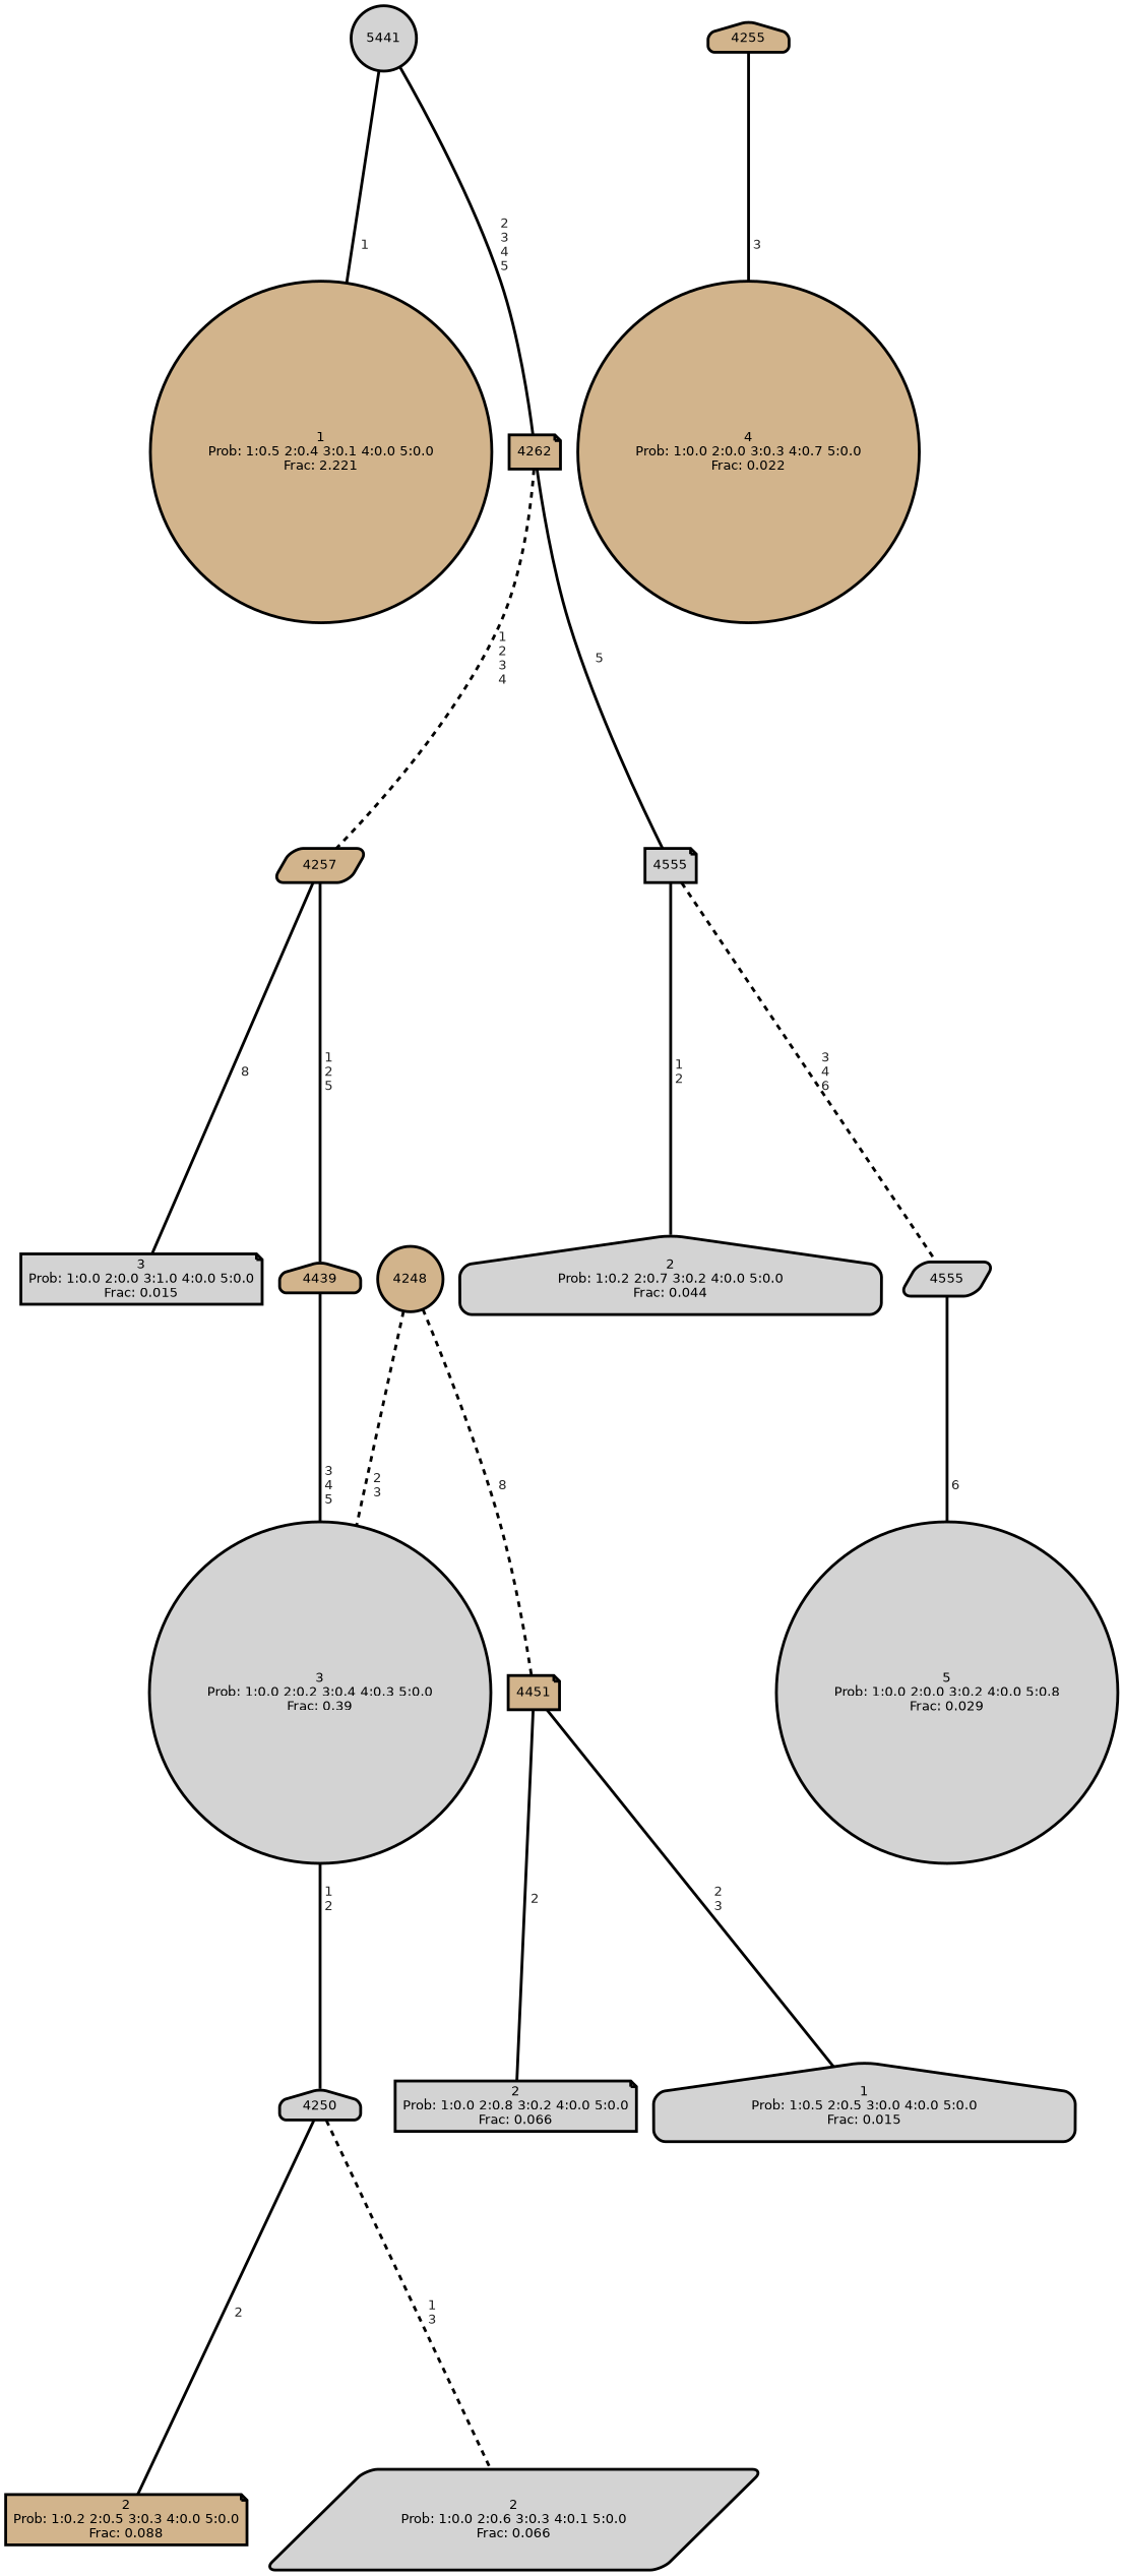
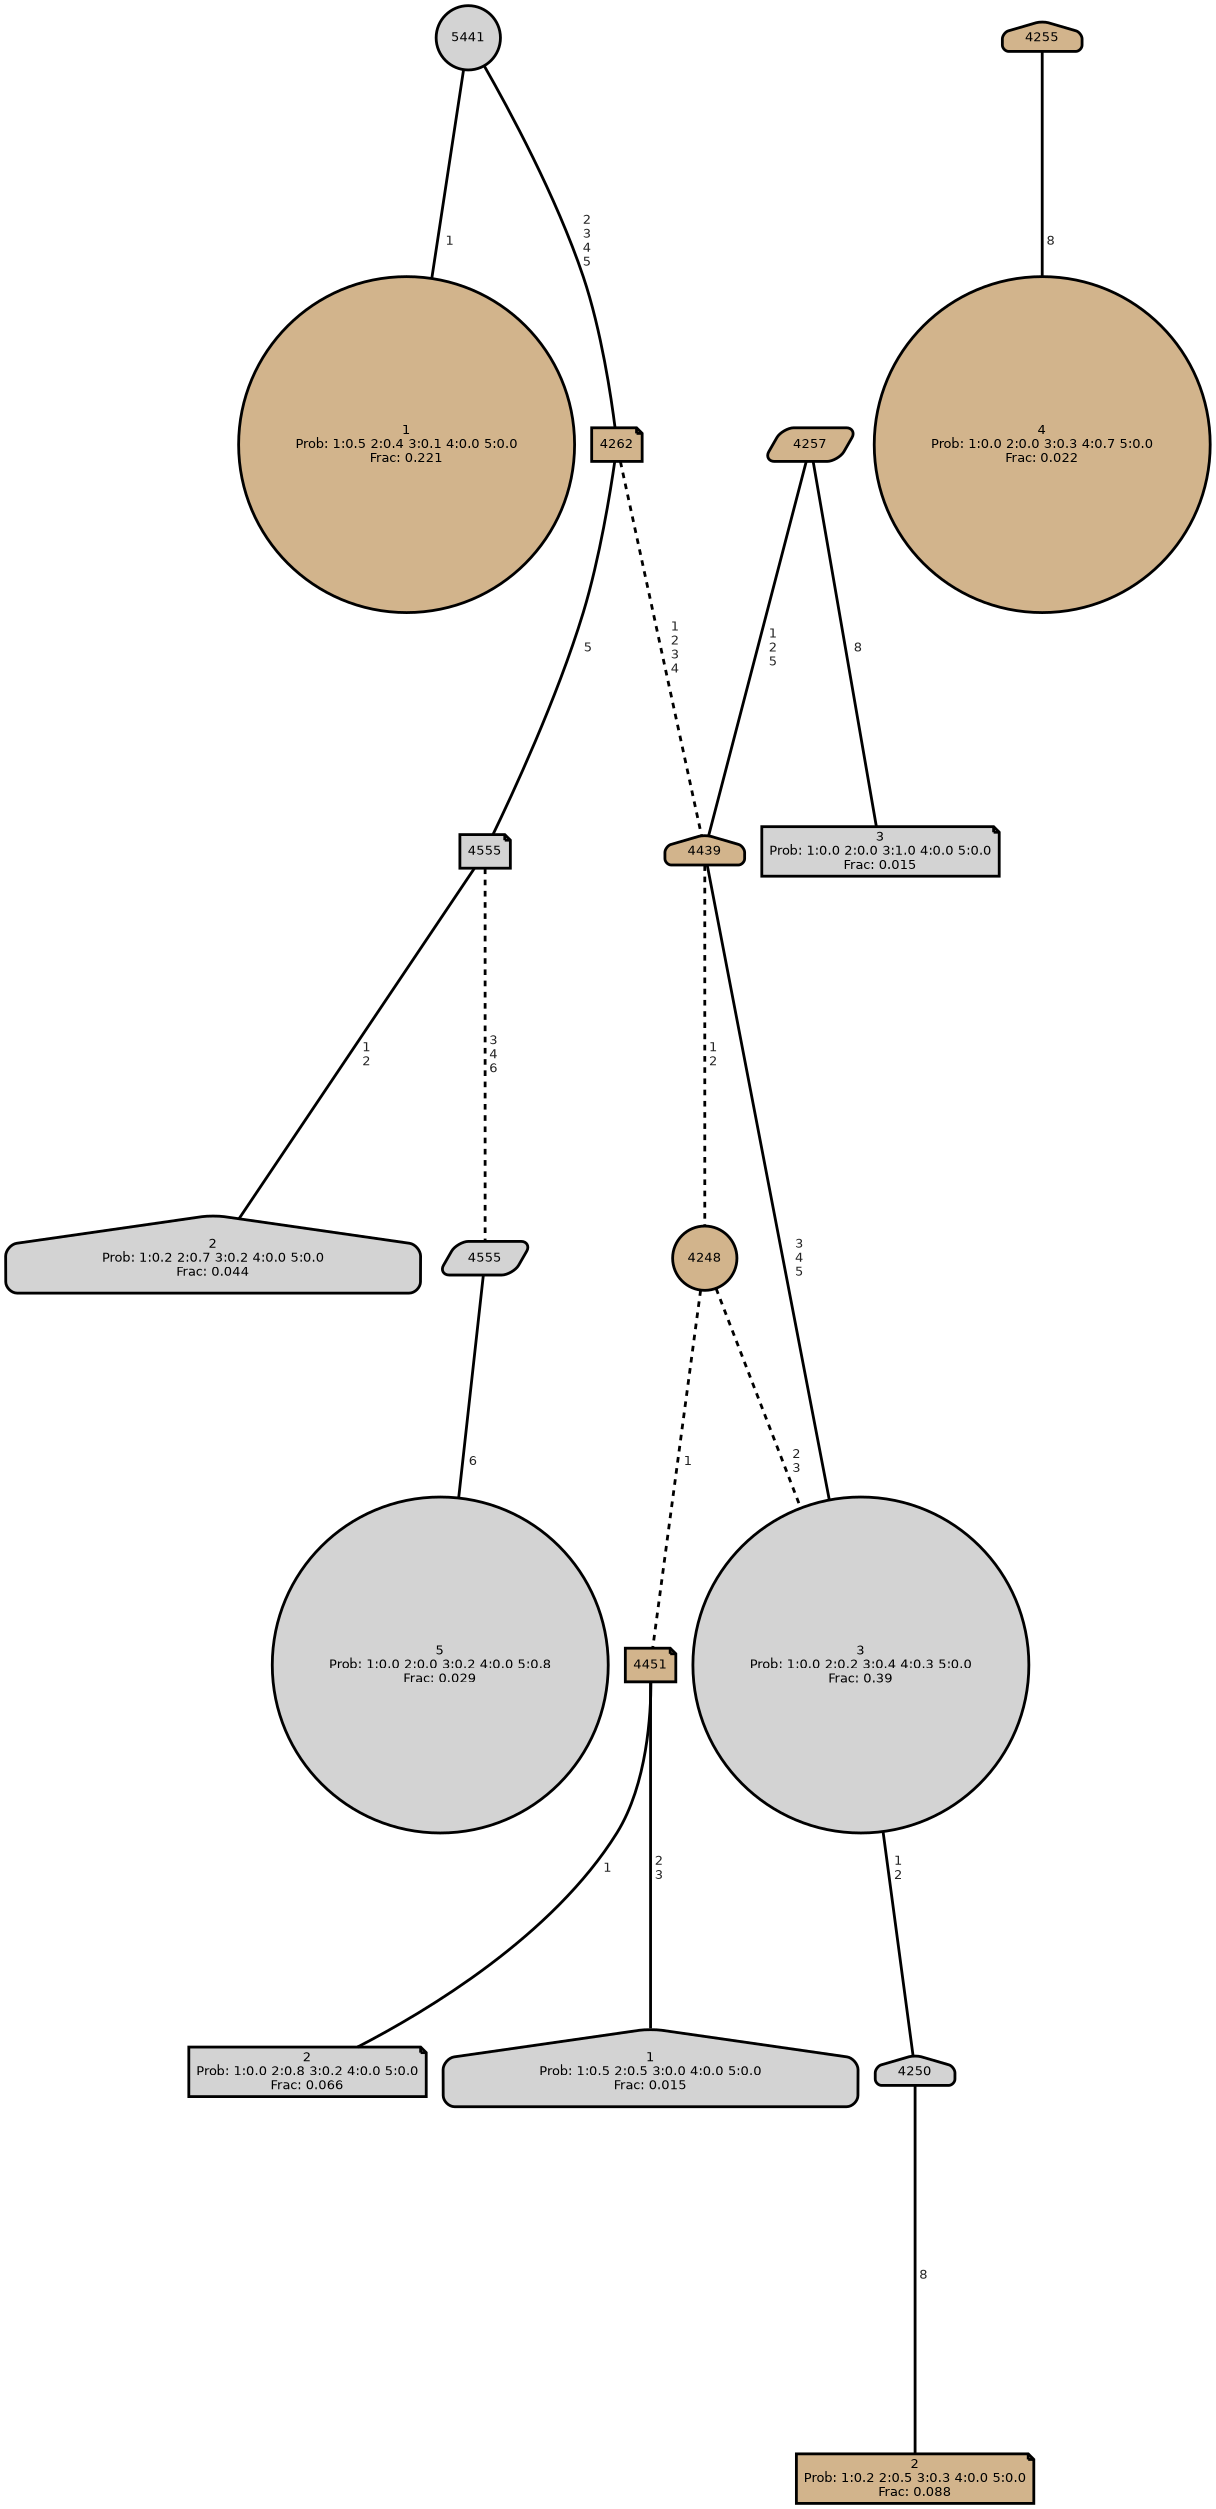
  graph {
    ranksep="0 equally"
    splines=straight
    node [color=black fillcolor=lightgrey fontcolor=black fontname=helvetica penwidth=3 shape=circle style="filled, rounded"]
    edge [color=black fontcolor=grey14 fontname=helvetica fontweight=bold penwidth=3 style=solid]
-   n1 [fillcolor=tan label="1\nProb: 1:0.5 2:0.4 3:0.1 4:0.0 5:0.0\nFrac: 2.221"]
+   n1 [fillcolor=tan label="1\nProb: 1:0.5 2:0.4 3:0.1 4:0.0 5:0.0\nFrac: 0.221"]
    n2 [label=5441]
    n3 [fillcolor=tan label=4262 shape=note]
    n4 [fillcolor=tan label=4257 shape=parallelogram]
    n5 [label=4555 shape=note]
    n6 [label="3\nProb: 1:0.0 2:0.0 3:1.0 4:0.0 5:0.0\nFrac: 0.015" shape=note]
    n7 [fillcolor=tan label=4439 shape=house]
    n8 [fillcolor=tan label=4248]
    n9 [label="3\nProb: 1:0.0 2:0.2 3:0.4 4:0.3 5:0.0\nFrac: 0.39"]
    n10 [label="2\nProb: 1:0.0 2:0.8 3:0.2 4:0.0 5:0.0\nFrac: 0.066" shape=note]
    n11 [fillcolor=tan label=4451 shape=note]
    n12 [label="1\nProb: 1:0.5 2:0.5 3:0.0 4:0.0 5:0.0\nFrac: 0.015" shape=house]
    n13 [fillcolor=tan label=4255 shape=house]
    n14 [fillcolor=tan label="4\nProb: 1:0.0 2:0.0 3:0.3 4:0.7 5:0.0\nFrac: 0.022"]
    n15 [fillcolor=tan label="2\nProb: 1:0.2 2:0.5 3:0.3 4:0.0 5:0.0\nFrac: 0.088" shape=note]
    n16 [label=4250 shape=house]
-   n17 [label="2\nProb: 1:0.0 2:0.6 3:0.3 4:0.1 5:0.0\nFrac: 0.066" shape=parallelogram]
    n18 [label="2\nProb: 1:0.2 2:0.7 3:0.2 4:0.0 5:0.0\nFrac: 0.044" shape=house]
    n19 [label=4555 shape=parallelogram]
    n20 [label="5\nProb: 1:0.0 2:0.0 3:0.2 4:0.0 5:0.8\nFrac: 0.029"]
    subgraph sub_1 {
      rank=same
    }
    n2 -- n1 [label=" 1" style=bold]
    n2 -- n3 [label=" 2\n 3\n 4\n 5"]
-   n3 -- n4 [label=" 1\n 2\n 3\n 4" style=dashed]
+   n3 -- n7 [label=" 1\n 2\n 3\n 4" style=dashed]
    n3 -- n5 [label=" 5"]
    n4 -- n6 [label=" 8"]
    n4 -- n7 [label=" 1\n 2\n 5" style=bold]
    n5 -- n18 [label=" 1\n 2" style=bold]
    n5 -- n19 [label=" 3\n 4\n 6" style=dashed]
+   n7 -- n8 [label=" 1\n 2" style=dashed]
    n7 -- n9 [label=" 3\n 4\n 5" style=bold]
    n8 -- n9 [label=" 2\n 3" style=dashed]
-   n8 -- n11 [label=" 8" style=dashed]
+   n8 -- n11 [label=" 1" style=dashed]
    n9 -- n16 [label=" 1\n 2"]
-   n11 -- n10 [label=" 2"]
+   n11 -- n10 [label=" 1"]
    n11 -- n12 [label=" 2\n 3"]
-   n13 -- n14 [label=" 3" style=bold]
-   n16 -- n15 [label=" 2" style=bold]
-   n16 -- n17 [label=" 1\n 3" style=dashed]
+   n13 -- n14 [label=" 8" style=bold]
+   n16 -- n15 [label=" 8" style=bold]
    n19 -- n20 [label=" 6"]
  }
